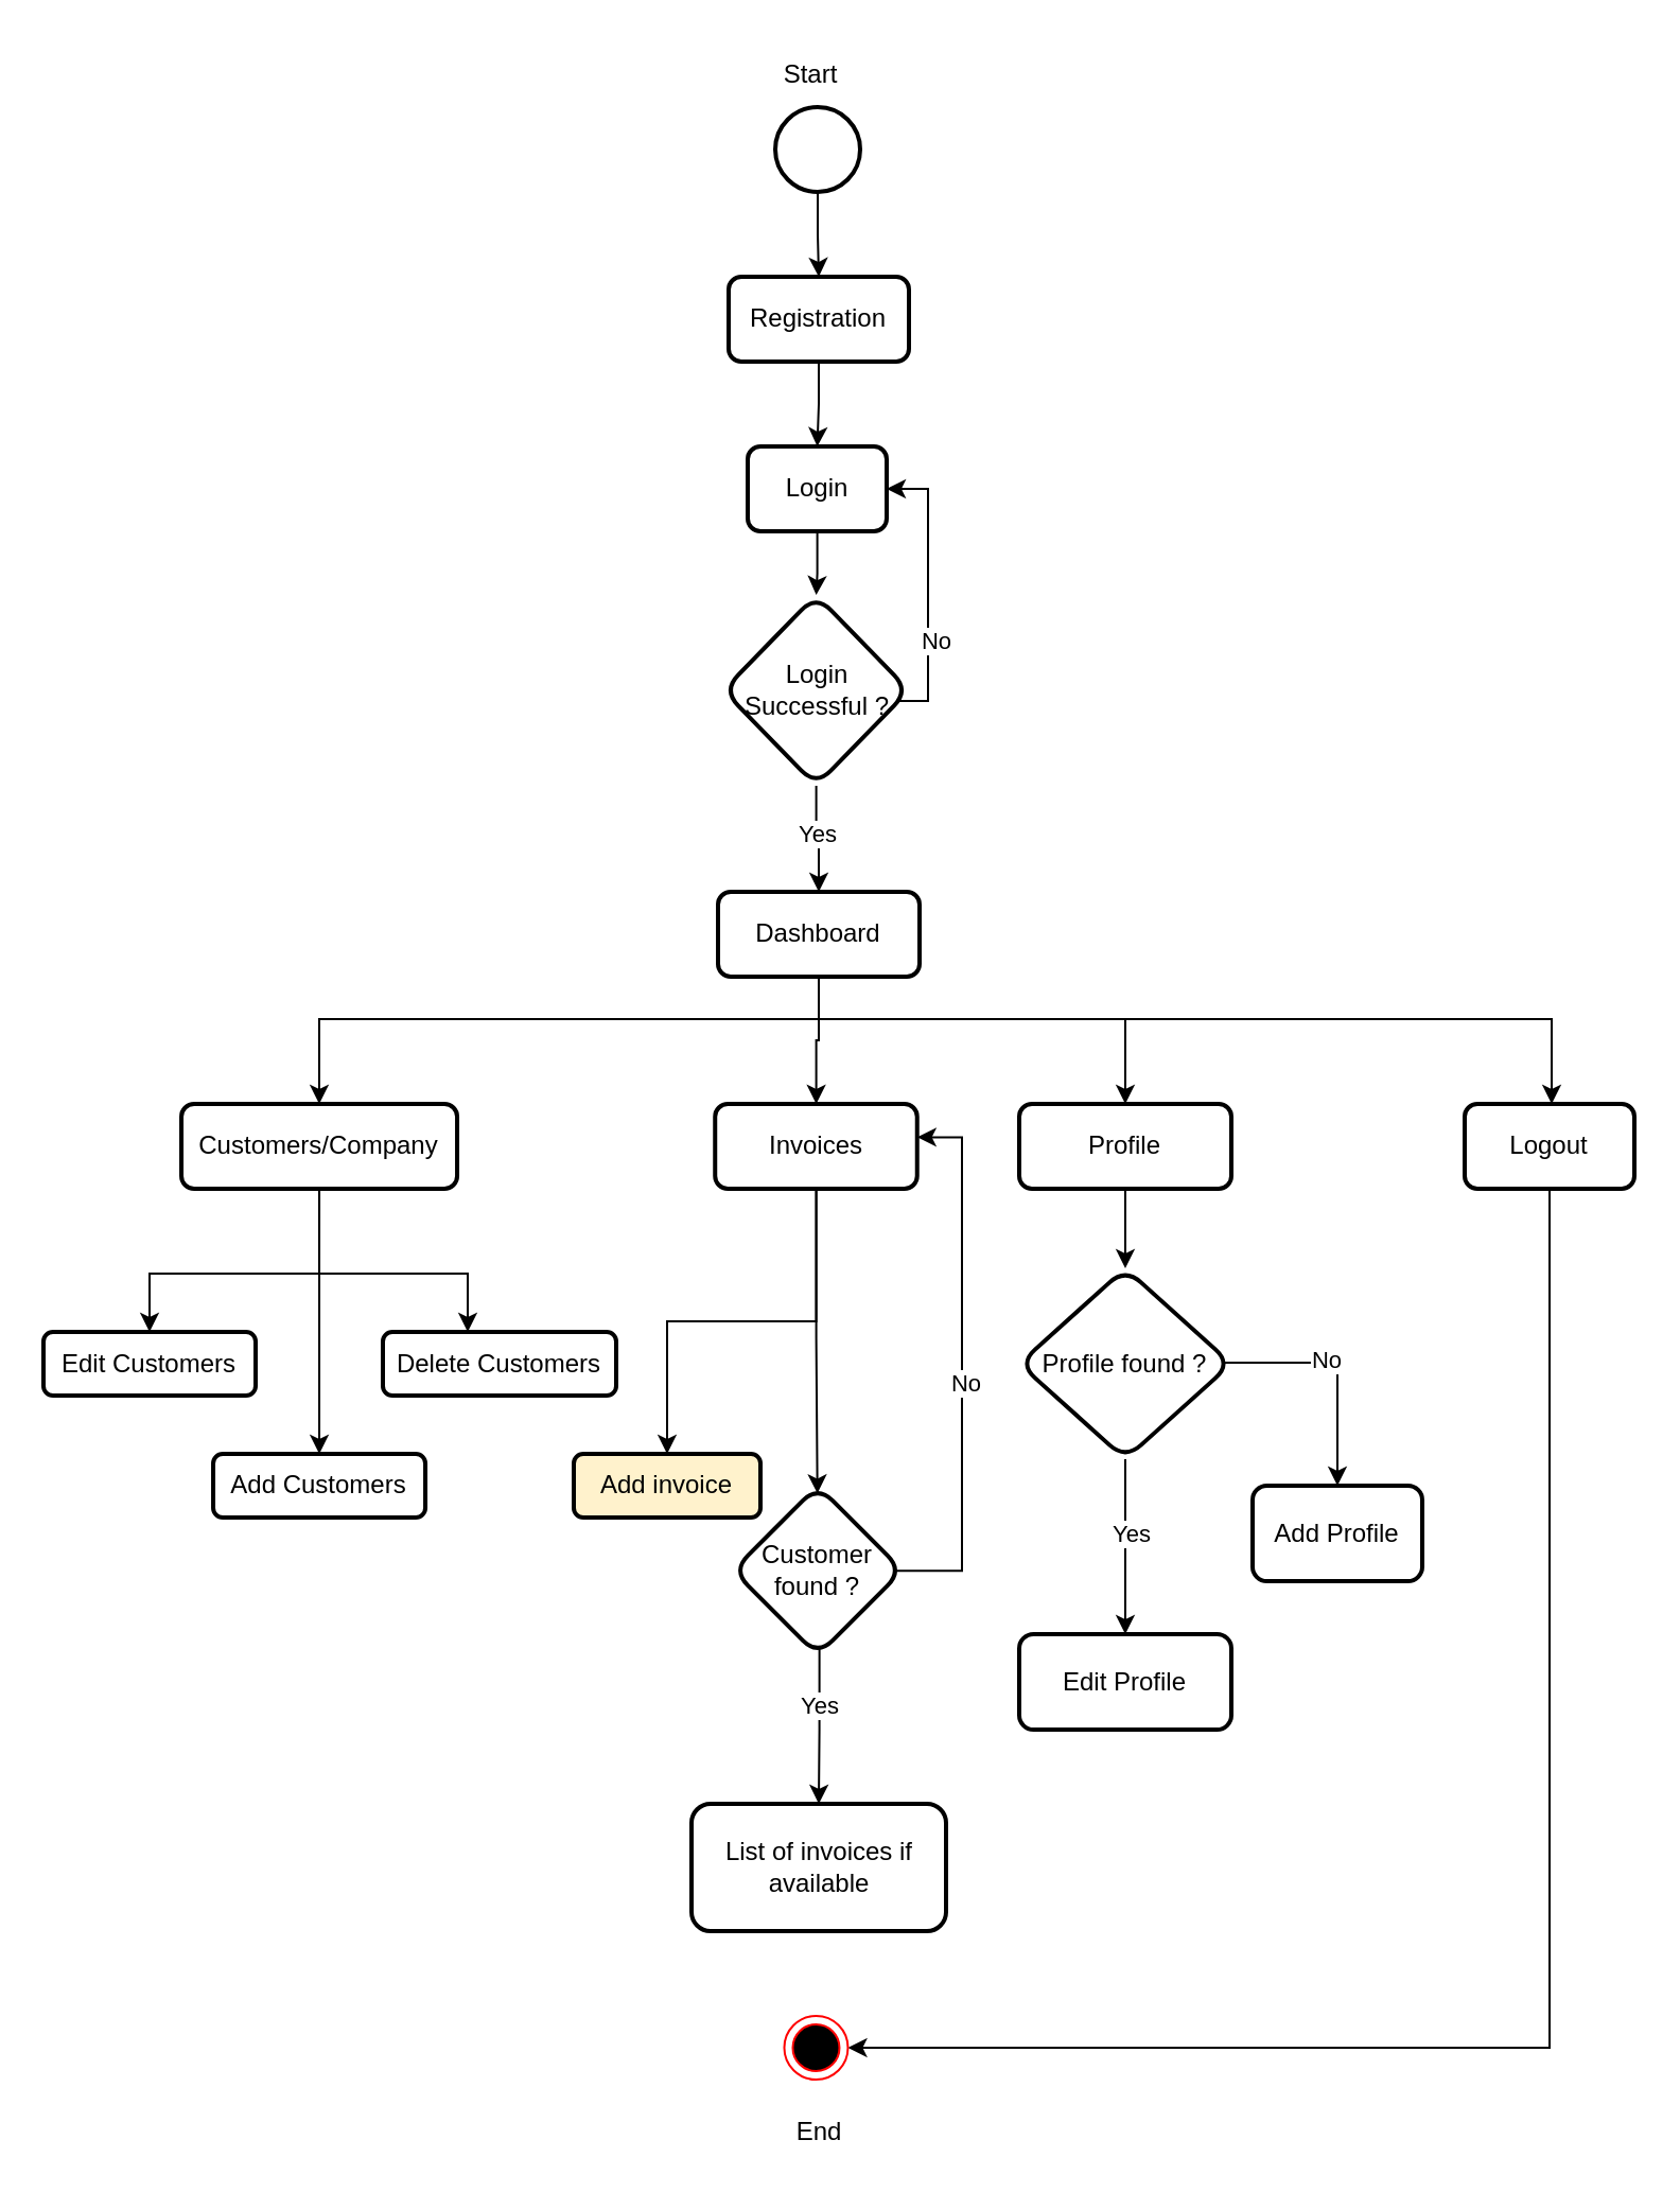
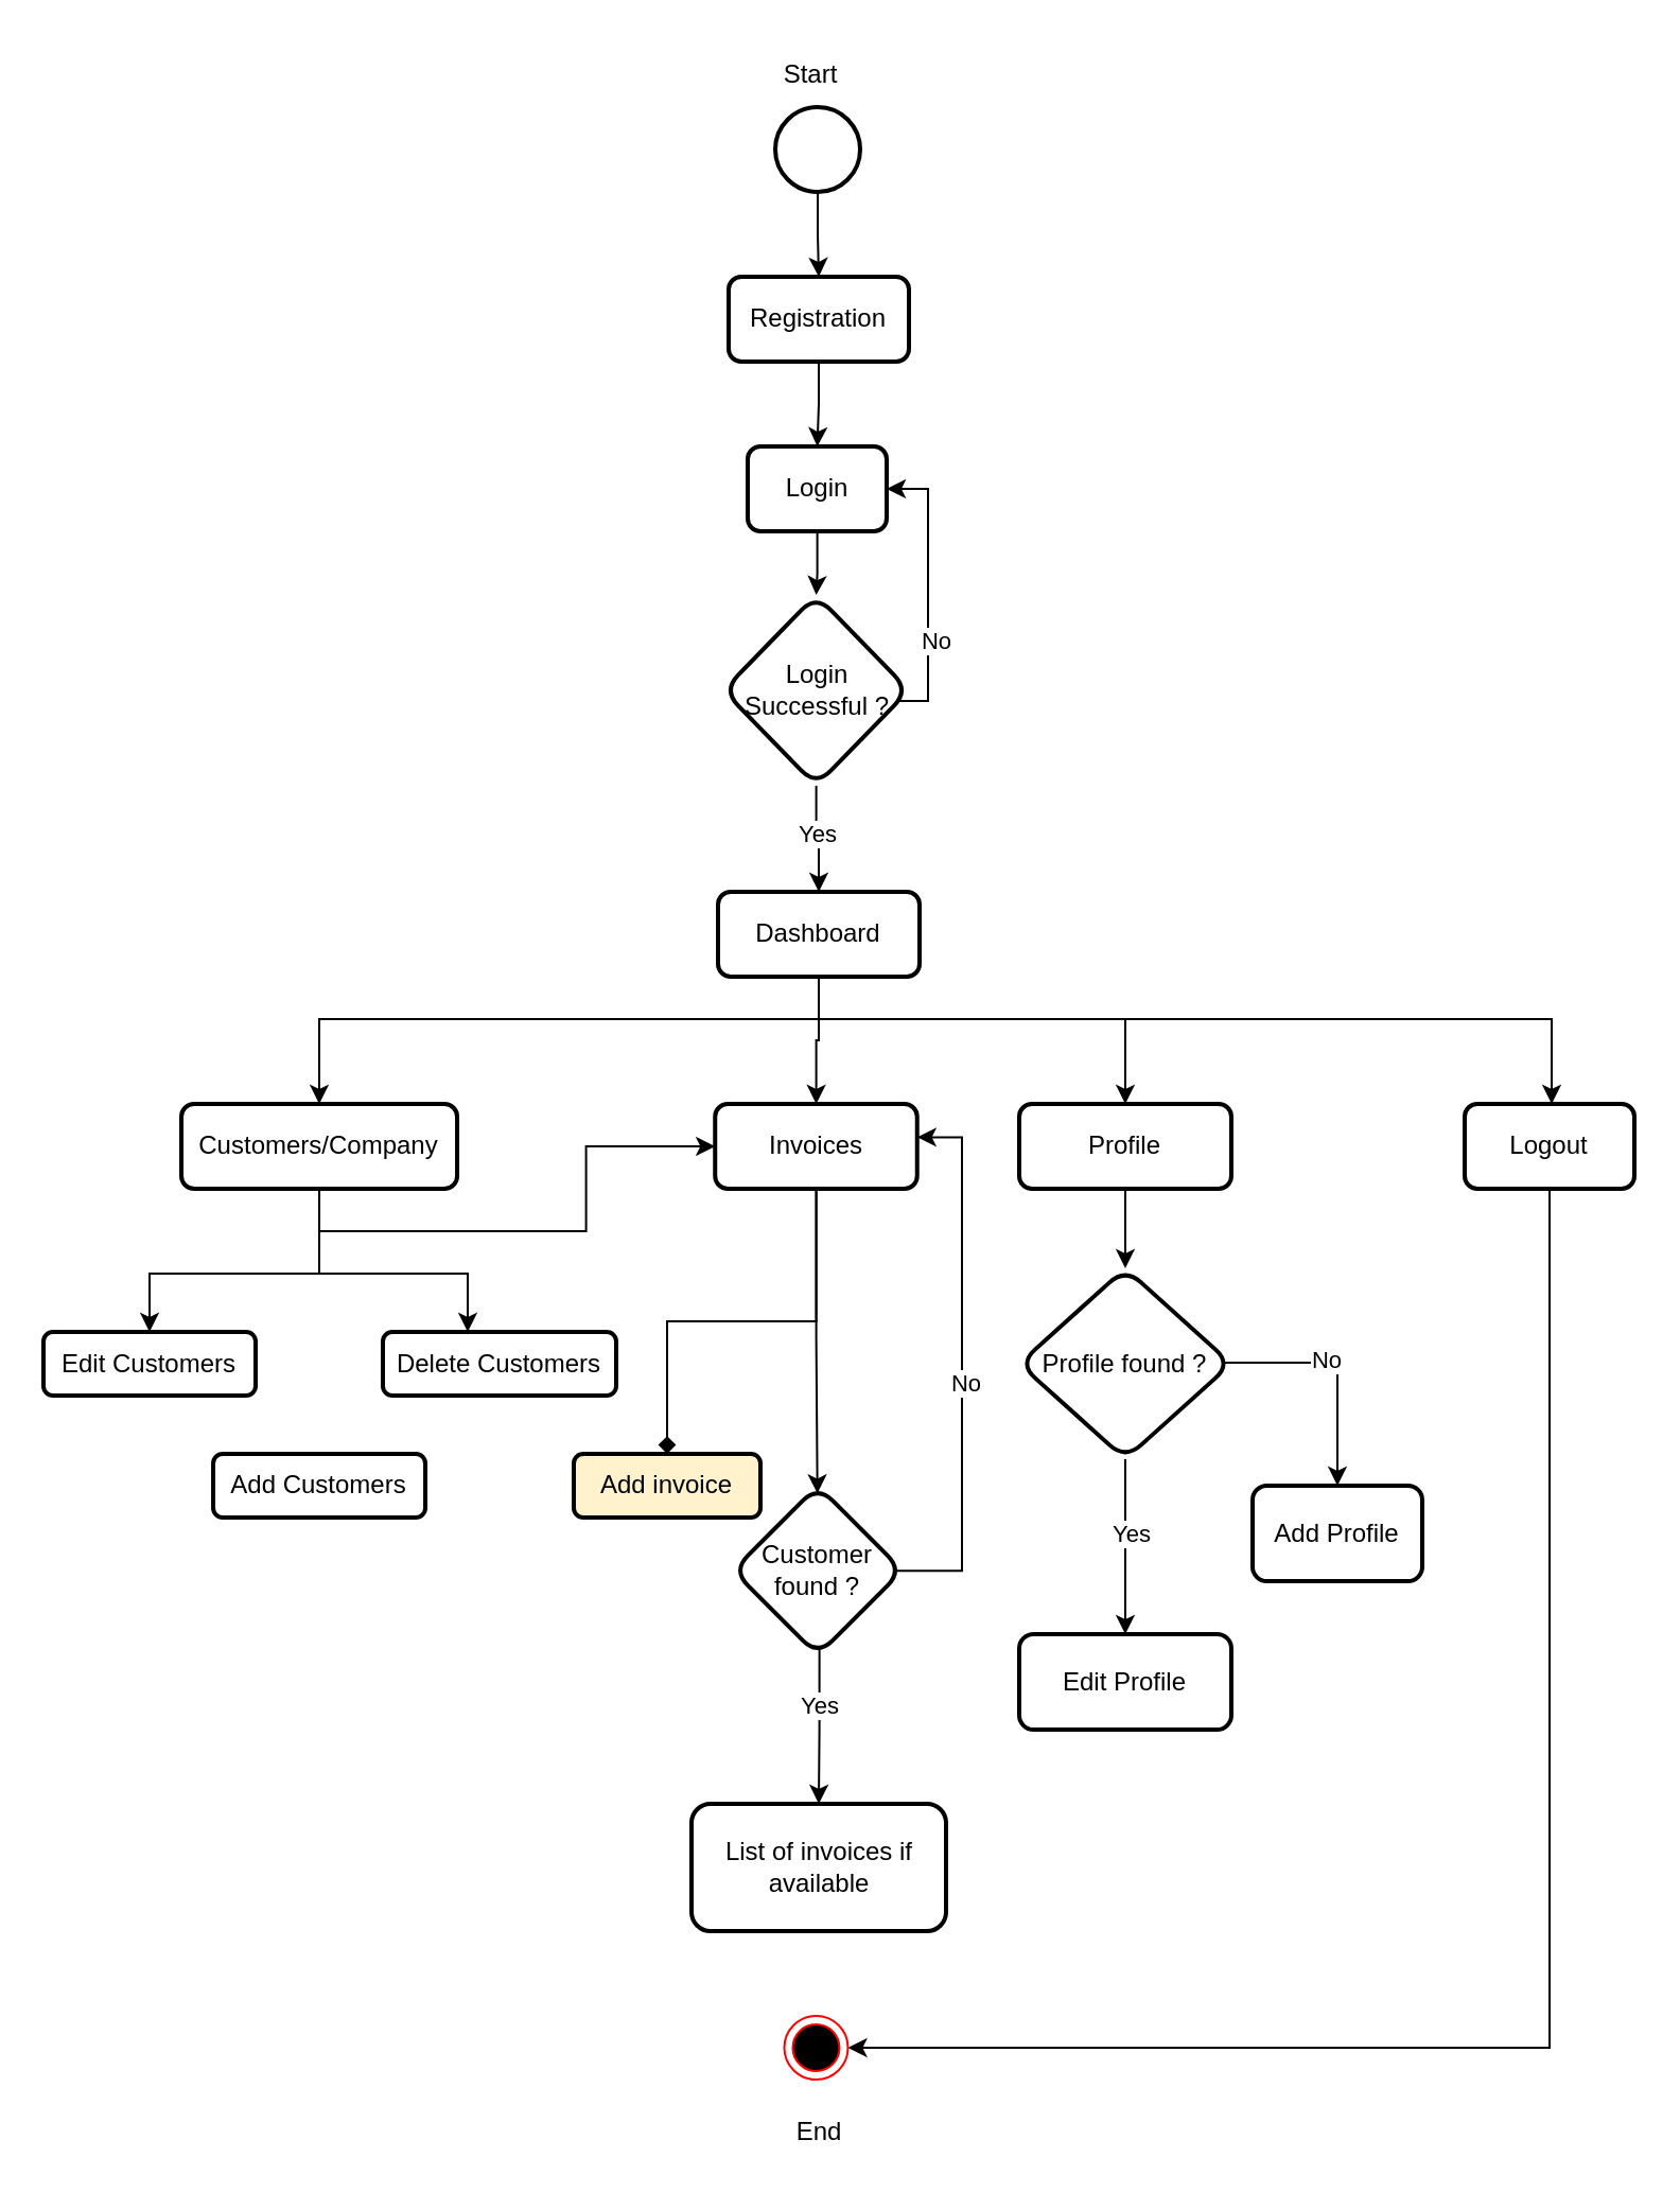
  <mxCell id="0" />
  <mxCell id="1" parent="0" />
  <mxCell id="2" value="" style="edgeStyle=orthogonalEdgeStyle;rounded=0;orthogonalLoop=1;jettySize=auto;html=1;" edge="1" parent="1" source="3" target="5"><mxGeometry relative="1" as="geometry" /></mxCell>
  <mxCell id="3" value="" style="strokeWidth=2;html=1;shape=mxgraph.flowchart.start_2;whiteSpace=wrap;" vertex="1" parent="1"><mxGeometry x="365" y="50" width="40" height="40" as="geometry" /></mxCell>
  <mxCell id="4" value="" style="edgeStyle=orthogonalEdgeStyle;rounded=0;orthogonalLoop=1;jettySize=auto;html=1;" edge="1" parent="1" source="5" target="17"><mxGeometry relative="1" as="geometry" /></mxCell>
  <mxCell id="5" value="Registration" style="rounded=1;whiteSpace=wrap;html=1;strokeWidth=2;" vertex="1" parent="1"><mxGeometry x="343" y="130" width="85" height="40" as="geometry" /></mxCell>
  <mxCell id="6" value="" style="edgeStyle=orthogonalEdgeStyle;rounded=0;orthogonalLoop=1;jettySize=auto;html=1;" edge="1" parent="1" source="10" target="15"><mxGeometry relative="1" as="geometry" /></mxCell>
  <mxCell id="7" value="Yes" style="edgeLabel;html=1;align=center;verticalAlign=middle;resizable=0;points=[];" vertex="1" connectable="0" parent="6"><mxGeometry x="-0.117" relative="1" as="geometry"><mxPoint as="offset" /></mxGeometry></mxCell>
  <mxCell id="8" value="" style="edgeStyle=orthogonalEdgeStyle;rounded=0;orthogonalLoop=1;jettySize=auto;html=1;entryX=1;entryY=0.5;entryDx=0;entryDy=0;" edge="1" parent="1" source="10" target="17"><mxGeometry relative="1" as="geometry"><mxPoint x="489.25" y="330" as="targetPoint" /><Array as="points"><mxPoint x="437" y="330" /><mxPoint x="437" y="230" /></Array></mxGeometry></mxCell>
  <mxCell id="9" value="No" style="edgeLabel;html=1;align=center;verticalAlign=middle;resizable=0;points=[];" vertex="1" connectable="0" parent="8"><mxGeometry x="-0.37" y="-3" relative="1" as="geometry"><mxPoint as="offset" /></mxGeometry></mxCell>
  <mxCell id="10" value="Login Successful ?" style="rhombus;whiteSpace=wrap;html=1;rounded=1;strokeWidth=2;" vertex="1" parent="1"><mxGeometry x="340.5" y="280" width="87.5" height="90" as="geometry" /></mxCell>
  <mxCell id="11" value="" style="edgeStyle=orthogonalEdgeStyle;rounded=0;orthogonalLoop=1;jettySize=auto;html=1;" edge="1" parent="1" source="15" target="19"><mxGeometry relative="1" as="geometry"><Array as="points"><mxPoint x="386" y="480" /></Array></mxGeometry></mxCell>
  <mxCell id="12" value="" style="edgeStyle=orthogonalEdgeStyle;rounded=0;orthogonalLoop=1;jettySize=auto;html=1;" edge="1" parent="1" source="15" target="27"><mxGeometry relative="1" as="geometry" /></mxCell>
  <mxCell id="13" value="" style="edgeStyle=orthogonalEdgeStyle;rounded=0;orthogonalLoop=1;jettySize=auto;html=1;" edge="1" parent="1" source="15" target="36"><mxGeometry relative="1" as="geometry"><Array as="points"><mxPoint x="386" y="480" /><mxPoint x="530" y="480" /></Array></mxGeometry></mxCell>
  <mxCell id="14" value="" style="edgeStyle=orthogonalEdgeStyle;rounded=0;orthogonalLoop=1;jettySize=auto;html=1;exitX=0.5;exitY=1;exitDx=0;exitDy=0;" edge="1" parent="1" source="15" target="45"><mxGeometry relative="1" as="geometry"><mxPoint x="433" y="480" as="sourcePoint" /><mxPoint x="730" y="570" as="targetPoint" /><Array as="points"><mxPoint x="386" y="480" /><mxPoint x="731" y="480" /></Array></mxGeometry></mxCell>
  <mxCell id="15" value="Dashboard" style="whiteSpace=wrap;html=1;rounded=1;strokeWidth=2;" vertex="1" parent="1"><mxGeometry x="338" y="420" width="95" height="40" as="geometry" /></mxCell>
  <mxCell id="16" value="" style="edgeStyle=orthogonalEdgeStyle;rounded=0;orthogonalLoop=1;jettySize=auto;html=1;" edge="1" parent="1" source="17" target="10"><mxGeometry relative="1" as="geometry" /></mxCell>
  <mxCell id="17" value="Login" style="whiteSpace=wrap;html=1;rounded=1;strokeWidth=2;" vertex="1" parent="1"><mxGeometry x="352" y="210" width="65.5" height="40" as="geometry" /></mxCell>
  <mxCell id="18" value="" style="edgeStyle=orthogonalEdgeStyle;rounded=0;orthogonalLoop=1;jettySize=auto;html=1;" edge="1" parent="1" source="19" target="24"><mxGeometry relative="1" as="geometry"><Array as="points"><mxPoint x="150" y="600" /><mxPoint x="220" y="600" /></Array></mxGeometry></mxCell>
  <mxCell id="19" value="Customers/Company" style="whiteSpace=wrap;html=1;rounded=1;strokeWidth=2;" vertex="1" parent="1"><mxGeometry x="85.02" y="520" width="130" height="40" as="geometry" /></mxCell>
  <mxCell id="20" value="" style="edgeStyle=orthogonalEdgeStyle;rounded=0;orthogonalLoop=1;jettySize=auto;html=1;exitX=0.5;exitY=1;exitDx=0;exitDy=0;entryX=0.5;entryY=0;entryDx=0;entryDy=0;" edge="1" parent="1" source="19" target="22"><mxGeometry relative="1" as="geometry"><mxPoint x="70.004" y="600" as="sourcePoint" /><mxPoint x="50.004" y="555" as="targetPoint" /><Array as="points"><mxPoint x="150" y="600" /><mxPoint x="70" y="600" /></Array></mxGeometry></mxCell>
- <mxCell id="21" value="" style="edgeStyle=orthogonalEdgeStyle;rounded=0;orthogonalLoop=1;jettySize=auto;html=1;exitX=0.5;exitY=1;exitDx=0;exitDy=0;" edge="1" parent="1" source="19" target="23"><mxGeometry relative="1" as="geometry"><mxPoint x="70.004" y="600" as="sourcePoint" /></mxGeometry></mxCell>
+ <mxCell id="21" value="" style="edgeStyle=orthogonalEdgeStyle;rounded=0;orthogonalLoop=1;jettySize=auto;html=1;exitX=0.5;exitY=1;exitDx=0;exitDy=0;" edge="1" parent="1" source="19" target="27"><mxGeometry relative="1" as="geometry"><mxPoint x="70.004" y="600" as="sourcePoint" /></mxGeometry></mxCell>
  <mxCell id="22" value="Edit Customers" style="whiteSpace=wrap;html=1;rounded=1;strokeWidth=2;" vertex="1" parent="1"><mxGeometry x="20" y="627.5" width="100" height="30" as="geometry" /></mxCell>
  <mxCell id="23" value="Add Customers" style="whiteSpace=wrap;html=1;rounded=1;strokeWidth=2;" vertex="1" parent="1"><mxGeometry x="100.02" y="685" width="100" height="30" as="geometry" /></mxCell>
  <mxCell id="24" value="Delete Customers" style="whiteSpace=wrap;html=1;rounded=1;strokeWidth=2;" vertex="1" parent="1"><mxGeometry x="180" y="627.5" width="110" height="30" as="geometry" /></mxCell>
- <mxCell id="25" value="" style="edgeStyle=orthogonalEdgeStyle;rounded=0;orthogonalLoop=1;jettySize=auto;html=1;" edge="1" parent="1" source="27" target="28"><mxGeometry relative="1" as="geometry" /></mxCell>
+ <mxCell id="25" value="" style="edgeStyle=orthogonalEdgeStyle;rounded=0;orthogonalLoop=1;jettySize=auto;html=1;endArrow=diamond;" edge="1" parent="1" source="27" target="28"><mxGeometry relative="1" as="geometry" /></mxCell>
  <mxCell id="26" value="" style="edgeStyle=orthogonalEdgeStyle;rounded=0;orthogonalLoop=1;jettySize=auto;html=1;entryX=0.498;entryY=0.046;entryDx=0;entryDy=0;entryPerimeter=0;" edge="1" parent="1" source="27" target="33"><mxGeometry relative="1" as="geometry" /></mxCell>
  <mxCell id="27" value="Invoices" style="whiteSpace=wrap;html=1;rounded=1;strokeWidth=2;" vertex="1" parent="1"><mxGeometry x="336.62" y="520" width="95.25" height="40" as="geometry" /></mxCell>
  <mxCell id="28" value="Add invoice" style="whiteSpace=wrap;html=1;rounded=1;strokeWidth=2;fillColor=#fff2cc;" vertex="1" parent="1"><mxGeometry x="270" y="685" width="88.01" height="30" as="geometry" /></mxCell>
  <mxCell id="29" value="" style="edgeStyle=orthogonalEdgeStyle;rounded=0;orthogonalLoop=1;jettySize=auto;html=1;exitX=0.51;exitY=0.935;exitDx=0;exitDy=0;exitPerimeter=0;" edge="1" parent="1" source="33" target="34"><mxGeometry relative="1" as="geometry" /></mxCell>
  <mxCell id="30" value="Yes" style="edgeLabel;html=1;align=center;verticalAlign=middle;resizable=0;points=[];" vertex="1" connectable="0" parent="29"><mxGeometry x="-0.233" relative="1" as="geometry"><mxPoint as="offset" /></mxGeometry></mxCell>
  <mxCell id="31" value="" style="edgeStyle=orthogonalEdgeStyle;rounded=0;orthogonalLoop=1;jettySize=auto;html=1;entryX=1;entryY=0.392;entryDx=0;entryDy=0;entryPerimeter=0;exitX=0.951;exitY=0.501;exitDx=0;exitDy=0;exitPerimeter=0;" edge="1" parent="1" source="33" target="27"><mxGeometry relative="1" as="geometry"><mxPoint x="485.005" y="755" as="targetPoint" /><Array as="points"><mxPoint x="453" y="740" /><mxPoint x="453" y="536" /></Array></mxGeometry></mxCell>
  <mxCell id="32" value="No" style="edgeLabel;html=1;align=center;verticalAlign=middle;resizable=0;points=[];" vertex="1" connectable="0" parent="31"><mxGeometry x="-0.059" y="-1" relative="1" as="geometry"><mxPoint as="offset" /></mxGeometry></mxCell>
  <mxCell id="33" value="Customer found ?" style="rhombus;whiteSpace=wrap;html=1;rounded=1;strokeWidth=2;" vertex="1" parent="1"><mxGeometry x="345.005" y="700" width="80" height="80" as="geometry" /></mxCell>
  <mxCell id="34" value="List of invoices if available" style="whiteSpace=wrap;html=1;rounded=1;strokeWidth=2;" vertex="1" parent="1"><mxGeometry x="325.505" y="850" width="120" height="60" as="geometry" /></mxCell>
  <mxCell id="35" value="" style="edgeStyle=orthogonalEdgeStyle;rounded=0;orthogonalLoop=1;jettySize=auto;html=1;" edge="1" parent="1" source="36" target="41"><mxGeometry relative="1" as="geometry" /></mxCell>
  <mxCell id="36" value="Profile" style="whiteSpace=wrap;html=1;rounded=1;strokeWidth=2;" vertex="1" parent="1"><mxGeometry x="480" y="520" width="100" height="40" as="geometry" /></mxCell>
  <mxCell id="37" value="" style="edgeStyle=orthogonalEdgeStyle;rounded=0;orthogonalLoop=1;jettySize=auto;html=1;" edge="1" parent="1" source="41" target="42"><mxGeometry relative="1" as="geometry" /></mxCell>
  <mxCell id="38" value="Yes" style="edgeLabel;html=1;align=center;verticalAlign=middle;resizable=0;points=[];" vertex="1" connectable="0" parent="37"><mxGeometry x="-0.151" y="2" relative="1" as="geometry"><mxPoint as="offset" /></mxGeometry></mxCell>
  <mxCell id="39" value="" style="edgeStyle=orthogonalEdgeStyle;rounded=0;orthogonalLoop=1;jettySize=auto;html=1;exitX=0.95;exitY=0.494;exitDx=0;exitDy=0;exitPerimeter=0;" edge="1" parent="1" source="41" target="43"><mxGeometry relative="1" as="geometry" /></mxCell>
  <mxCell id="40" value="No" style="edgeLabel;html=1;align=center;verticalAlign=middle;resizable=0;points=[];" vertex="1" connectable="0" parent="39"><mxGeometry x="-0.139" y="1" relative="1" as="geometry"><mxPoint as="offset" /></mxGeometry></mxCell>
  <mxCell id="41" value="Profile found ?" style="rhombus;whiteSpace=wrap;html=1;rounded=1;strokeWidth=2;" vertex="1" parent="1"><mxGeometry x="480" y="597.5" width="100" height="90" as="geometry" /></mxCell>
  <mxCell id="42" value="Edit Profile" style="whiteSpace=wrap;html=1;rounded=1;strokeWidth=2;" vertex="1" parent="1"><mxGeometry x="480" y="770" width="100" height="45" as="geometry" /></mxCell>
  <mxCell id="43" value="Add Profile" style="whiteSpace=wrap;html=1;rounded=1;strokeWidth=2;" vertex="1" parent="1"><mxGeometry x="590" y="700" width="80" height="45" as="geometry" /></mxCell>
  <mxCell id="44" value="" style="edgeStyle=orthogonalEdgeStyle;rounded=0;orthogonalLoop=1;jettySize=auto;html=1;entryX=1;entryY=0.5;entryDx=0;entryDy=0;" edge="1" parent="1" source="45" target="46"><mxGeometry relative="1" as="geometry"><mxPoint x="730" y="660" as="targetPoint" /><Array as="points"><mxPoint x="730" y="965" /></Array></mxGeometry></mxCell>
  <mxCell id="45" value="Logout" style="whiteSpace=wrap;html=1;rounded=1;strokeWidth=2;" vertex="1" parent="1"><mxGeometry x="690" y="520" width="80" height="40" as="geometry" /></mxCell>
  <mxCell id="46" value="" style="ellipse;html=1;shape=endState;fillColor=#000000;strokeColor=#ff0000;" vertex="1" parent="1"><mxGeometry x="369.24" y="950" width="30" height="30" as="geometry" /></mxCell>
  <mxCell id="47" value="Start" style="text;html=1;align=center;verticalAlign=middle;whiteSpace=wrap;rounded=0;" vertex="1" parent="1"><mxGeometry x="352" y="20" width="60" height="30" as="geometry" /></mxCell>
  <mxCell id="48" value="End" style="text;html=1;align=center;verticalAlign=middle;whiteSpace=wrap;rounded=0;" vertex="1" parent="1"><mxGeometry x="355.51" y="990" width="60" height="30" as="geometry" /></mxCell>
